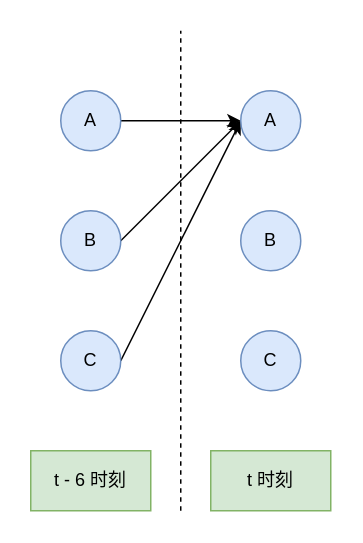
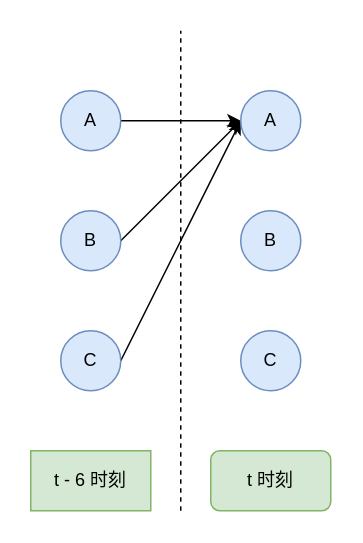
  <mxCell id="0" />
  <mxCell id="1" parent="0" />
  <mxCell id="2" style="edgeStyle=orthogonalEdgeStyle;rounded=0;orthogonalLoop=1;jettySize=auto;html=1;exitX=1;exitY=0.5;exitDx=0;exitDy=0;entryX=0;entryY=0.5;entryDx=0;entryDy=0;" edge="1" parent="1" source="3" target="8"><mxGeometry relative="1" as="geometry" /></mxCell>
  <mxCell id="3" value="A" style="ellipse;whiteSpace=wrap;html=1;aspect=fixed;fillColor=#dae8fc;strokeColor=#6c8ebf;" vertex="1" parent="1"><mxGeometry x="40" y="60" width="40" height="40" as="geometry" /></mxCell>
  <mxCell id="4" style="rounded=0;orthogonalLoop=1;jettySize=auto;html=1;exitX=1;exitY=0.5;exitDx=0;exitDy=0;entryX=0;entryY=0.5;entryDx=0;entryDy=0;" edge="1" parent="1" source="5" target="8"><mxGeometry relative="1" as="geometry" /></mxCell>
  <mxCell id="5" value="B" style="ellipse;whiteSpace=wrap;html=1;aspect=fixed;fillColor=#dae8fc;strokeColor=#6c8ebf;" vertex="1" parent="1"><mxGeometry x="40" y="140" width="40" height="40" as="geometry" /></mxCell>
  <mxCell id="6" style="edgeStyle=none;rounded=0;orthogonalLoop=1;jettySize=auto;html=1;exitX=1;exitY=0.5;exitDx=0;exitDy=0;entryX=0;entryY=0.5;entryDx=0;entryDy=0;" edge="1" parent="1" source="7" target="8"><mxGeometry relative="1" as="geometry" /></mxCell>
  <mxCell id="7" value="C" style="ellipse;whiteSpace=wrap;html=1;aspect=fixed;fillColor=#dae8fc;strokeColor=#6c8ebf;" vertex="1" parent="1"><mxGeometry x="40" y="220" width="40" height="40" as="geometry" /></mxCell>
  <mxCell id="8" value="A" style="ellipse;whiteSpace=wrap;html=1;aspect=fixed;fillColor=#dae8fc;strokeColor=#6c8ebf;" vertex="1" parent="1"><mxGeometry x="160" y="60" width="40" height="40" as="geometry" /></mxCell>
  <mxCell id="9" value="" style="endArrow=none;dashed=1;html=1;" edge="1" parent="1"><mxGeometry width="50" height="50" relative="1" as="geometry"><mxPoint x="120" y="340" as="sourcePoint" /><mxPoint x="120" y="20" as="targetPoint" /></mxGeometry></mxCell>
  <mxCell id="10" value="t - 6 时刻" style="rounded=0;whiteSpace=wrap;html=1;fillColor=#d5e8d4;strokeColor=#82b366;" vertex="1" parent="1"><mxGeometry x="20" y="300" width="80" height="40" as="geometry" /></mxCell>
- <mxCell id="11" value="t 时刻" style="rounded=0;whiteSpace=wrap;html=1;fillColor=#d5e8d4;strokeColor=#82b366;" vertex="1" parent="1"><mxGeometry x="140" y="300" width="80" height="40" as="geometry" /></mxCell>
+ <mxCell id="11" value="t 时刻" style="whiteSpace=wrap;html=1;fillColor=#d5e8d4;strokeColor=#82b366;rounded=1;" vertex="1" parent="1"><mxGeometry x="140" y="300" width="80" height="40" as="geometry" /></mxCell>
  <mxCell id="12" value="B" style="ellipse;whiteSpace=wrap;html=1;aspect=fixed;fillColor=#dae8fc;strokeColor=#6c8ebf;" vertex="1" parent="1"><mxGeometry x="160" y="140" width="40" height="40" as="geometry" /></mxCell>
  <mxCell id="13" value="C" style="ellipse;whiteSpace=wrap;html=1;aspect=fixed;fillColor=#dae8fc;strokeColor=#6c8ebf;" vertex="1" parent="1"><mxGeometry x="160" y="220" width="40" height="40" as="geometry" /></mxCell>
